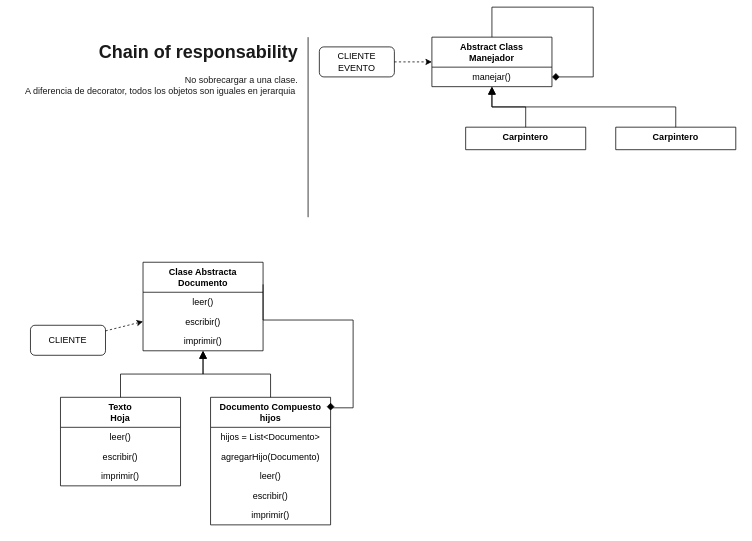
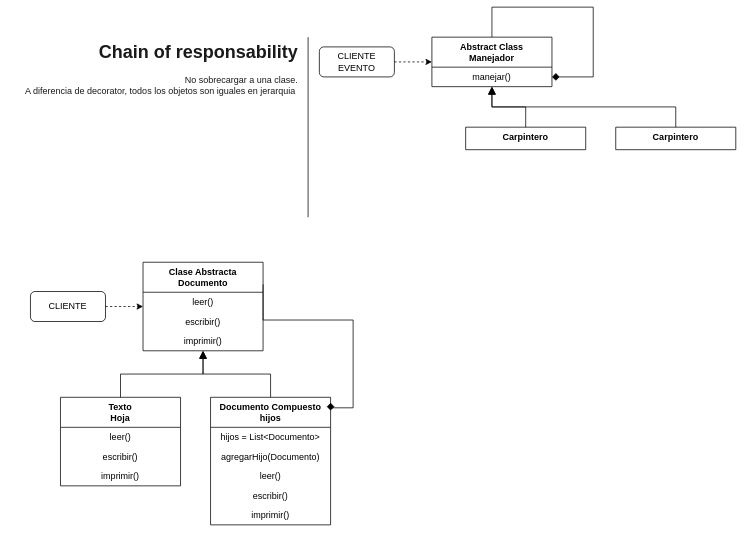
  <mxCell id="0" />
  <mxCell id="1" parent="0" />
  <mxCell id="2" value="Abstract Class &#10;Manejador" style="swimlane;fontStyle=1;align=center;verticalAlign=top;childLayout=stackLayout;horizontal=1;startSize=40;horizontalStack=0;resizeParent=1;resizeParentMax=0;resizeLast=0;collapsible=1;marginBottom=0;" parent="1" vertex="1"><mxGeometry x="575" y="20" width="160" height="66" as="geometry" /></mxCell>
  <mxCell id="3" value="manejar()" style="text;strokeColor=none;fillColor=none;align=center;verticalAlign=top;spacingLeft=4;spacingRight=4;overflow=hidden;rotatable=0;points=[[0,0.5],[1,0.5]];portConstraint=eastwest;" parent="2" vertex="1"><mxGeometry y="40" width="160" height="26" as="geometry" /></mxCell>
  <mxCell id="4" value="" style="endArrow=diamond;html=1;endFill=1;endSize=8;exitX=0.5;exitY=0;exitDx=0;exitDy=0;edgeStyle=orthogonalEdgeStyle;rounded=0;entryX=1;entryY=0.5;entryDx=0;entryDy=0;" parent="2" source="2" target="3" edge="1"><mxGeometry width="50" height="50" relative="1" as="geometry"><mxPoint x="-80" y="149" as="sourcePoint" /><mxPoint x="-30" y="99" as="targetPoint" /><Array as="points"><mxPoint x="80" y="-40" /><mxPoint x="215" y="-40" /><mxPoint x="215" y="53" /></Array></mxGeometry></mxCell>
  <mxCell id="5" value="&lt;h1 style=&quot;text-align: right&quot;&gt;&lt;font color=&quot;#1a1a1a&quot;&gt;Chain of responsability&lt;/font&gt;&lt;/h1&gt;&lt;div&gt;&lt;div style=&quot;text-align: right&quot;&gt;&lt;font color=&quot;#1a1a1a&quot;&gt;No sobrecargar a una clase.&lt;/font&gt;&lt;/div&gt;&lt;div style=&quot;text-align: right&quot;&gt;&lt;font color=&quot;#1a1a1a&quot;&gt;A diferencia de decorator, todos los objetos son iguales en jerarquia&amp;nbsp;&lt;/font&gt;&lt;/div&gt;&lt;div style=&quot;text-align: right&quot;&gt;&lt;br&gt;&lt;/div&gt;&lt;/div&gt;&lt;p&gt;&lt;/p&gt;" style="text;html=1;strokeColor=none;fillColor=none;spacing=5;spacingTop=-20;whiteSpace=wrap;overflow=hidden;rounded=0;align=center;" parent="1" vertex="1"><mxGeometry y="20" width="390" height="240" as="geometry" x="20" /></mxCell>
  <mxCell id="6" value="CLIENTE&lt;br&gt;EVENTO" style="rounded=1;whiteSpace=wrap;html=1;align=center;" parent="1" vertex="1"><mxGeometry x="425" y="33" width="100" height="40" as="geometry" /></mxCell>
  <mxCell id="7" value="" style="endArrow=classic;html=1;dashed=1;" parent="1" source="6" target="2" edge="1"><mxGeometry width="50" height="50" relative="1" as="geometry"><mxPoint x="495" y="169" as="sourcePoint" /><mxPoint x="545" y="119" as="targetPoint" /></mxGeometry></mxCell>
  <mxCell id="8" value="" style="endArrow=none;html=1;endSize=8;entryX=1;entryY=0;entryDx=0;entryDy=0;exitX=1;exitY=1;exitDx=0;exitDy=0;" parent="1" source="5" target="5" edge="1"><mxGeometry width="50" height="50" relative="1" as="geometry"><mxPoint x="540" y="240" as="sourcePoint" /><mxPoint x="590" y="190" as="targetPoint" /></mxGeometry></mxCell>
  <mxCell id="9" value="Clase Abstracta &#10;Documento" style="swimlane;fontStyle=1;align=center;verticalAlign=top;childLayout=stackLayout;horizontal=1;startSize=40;horizontalStack=0;resizeParent=1;resizeParentMax=0;resizeLast=0;collapsible=1;marginBottom=0;" parent="1" vertex="1"><mxGeometry x="190" y="320" width="160" height="118" as="geometry" /></mxCell>
  <mxCell id="10" value="leer()" style="text;strokeColor=none;fillColor=none;align=center;verticalAlign=top;spacingLeft=4;spacingRight=4;overflow=hidden;rotatable=0;points=[[0,0.5],[1,0.5]];portConstraint=eastwest;" parent="9" vertex="1"><mxGeometry y="40" width="160" height="26" as="geometry" /></mxCell>
  <mxCell id="11" value="escribir()" style="text;strokeColor=none;fillColor=none;align=center;verticalAlign=top;spacingLeft=4;spacingRight=4;overflow=hidden;rotatable=0;points=[[0,0.5],[1,0.5]];portConstraint=eastwest;" parent="9" vertex="1"><mxGeometry y="66" width="160" height="26" as="geometry" /></mxCell>
  <mxCell id="12" value="imprimir()" style="text;strokeColor=none;fillColor=none;align=center;verticalAlign=top;spacingLeft=4;spacingRight=4;overflow=hidden;rotatable=0;points=[[0,0.5],[1,0.5]];portConstraint=eastwest;" parent="9" vertex="1"><mxGeometry y="92" width="160" height="26" as="geometry" /></mxCell>
- <mxCell id="13" value="CLIENTE" style="rounded=1;whiteSpace=wrap;html=1;align=center;" parent="1" vertex="1"><mxGeometry x="40" y="404" width="100" height="40" as="geometry" /></mxCell>
+ <mxCell id="13" value="CLIENTE" style="rounded=1;whiteSpace=wrap;html=1;align=center;" parent="1" vertex="1"><mxGeometry x="40" y="359" width="100" height="40" as="geometry" /></mxCell>
  <mxCell id="14" value="" style="endArrow=classic;html=1;dashed=1;" parent="1" source="13" target="9" edge="1"><mxGeometry width="50" height="50" relative="1" as="geometry"><mxPoint x="105" y="529" as="sourcePoint" /><mxPoint x="155" y="479" as="targetPoint" /></mxGeometry></mxCell>
  <mxCell id="15" value="Documento Compuesto&#10;hijos" style="swimlane;fontStyle=1;align=center;verticalAlign=top;childLayout=stackLayout;horizontal=1;startSize=40;horizontalStack=0;resizeParent=1;resizeParentMax=0;resizeLast=0;collapsible=1;marginBottom=0;" parent="1" vertex="1"><mxGeometry x="280" y="500" width="160" height="170" as="geometry" /></mxCell>
  <mxCell id="16" value="hijos = List&lt;Documento&gt;" style="text;strokeColor=none;fillColor=none;align=center;verticalAlign=top;spacingLeft=4;spacingRight=4;overflow=hidden;rotatable=0;points=[[0,0.5],[1,0.5]];portConstraint=eastwest;" parent="15" vertex="1"><mxGeometry y="40" width="160" height="26" as="geometry" /></mxCell>
  <mxCell id="17" value="agregarHijo(Documento)" style="text;strokeColor=none;fillColor=none;align=center;verticalAlign=top;spacingLeft=4;spacingRight=4;overflow=hidden;rotatable=0;points=[[0,0.5],[1,0.5]];portConstraint=eastwest;" parent="15" vertex="1"><mxGeometry y="66" width="160" height="26" as="geometry" /></mxCell>
  <mxCell id="18" value="leer()" style="text;strokeColor=none;fillColor=none;align=center;verticalAlign=top;spacingLeft=4;spacingRight=4;overflow=hidden;rotatable=0;points=[[0,0.5],[1,0.5]];portConstraint=eastwest;" parent="15" vertex="1"><mxGeometry y="92" width="160" height="26" as="geometry" /></mxCell>
  <mxCell id="19" value="escribir()" style="text;strokeColor=none;fillColor=none;align=center;verticalAlign=top;spacingLeft=4;spacingRight=4;overflow=hidden;rotatable=0;points=[[0,0.5],[1,0.5]];portConstraint=eastwest;" parent="15" vertex="1"><mxGeometry y="118" width="160" height="26" as="geometry" /></mxCell>
  <mxCell id="20" value="imprimir()" style="text;strokeColor=none;fillColor=none;align=center;verticalAlign=top;spacingLeft=4;spacingRight=4;overflow=hidden;rotatable=0;points=[[0,0.5],[1,0.5]];portConstraint=eastwest;" parent="15" vertex="1"><mxGeometry y="144" width="160" height="26" as="geometry" /></mxCell>
  <mxCell id="21" value="" style="endArrow=block;html=1;endFill=1;endSize=8;edgeStyle=orthogonalEdgeStyle;rounded=0;" parent="1" source="15" target="9" edge="1"><mxGeometry width="50" height="50" relative="1" as="geometry"><mxPoint x="25" y="529" as="sourcePoint" /><mxPoint x="75" y="479" as="targetPoint" /></mxGeometry></mxCell>
  <mxCell id="22" value="Texto&#10;Hoja" style="swimlane;fontStyle=1;align=center;verticalAlign=top;childLayout=stackLayout;horizontal=1;startSize=40;horizontalStack=0;resizeParent=1;resizeParentMax=0;resizeLast=0;collapsible=1;marginBottom=0;" parent="1" vertex="1"><mxGeometry x="80" y="500" width="160" height="118" as="geometry" /></mxCell>
  <mxCell id="23" value="leer()" style="text;strokeColor=none;fillColor=none;align=center;verticalAlign=top;spacingLeft=4;spacingRight=4;overflow=hidden;rotatable=0;points=[[0,0.5],[1,0.5]];portConstraint=eastwest;" parent="22" vertex="1"><mxGeometry y="40" width="160" height="26" as="geometry" /></mxCell>
  <mxCell id="24" value="escribir()" style="text;strokeColor=none;fillColor=none;align=center;verticalAlign=top;spacingLeft=4;spacingRight=4;overflow=hidden;rotatable=0;points=[[0,0.5],[1,0.5]];portConstraint=eastwest;" parent="22" vertex="1"><mxGeometry y="66" width="160" height="26" as="geometry" /></mxCell>
  <mxCell id="25" value="imprimir()" style="text;strokeColor=none;fillColor=none;align=center;verticalAlign=top;spacingLeft=4;spacingRight=4;overflow=hidden;rotatable=0;points=[[0,0.5],[1,0.5]];portConstraint=eastwest;" parent="22" vertex="1"><mxGeometry y="92" width="160" height="26" as="geometry" /></mxCell>
  <mxCell id="26" value="" style="endArrow=diamond;html=1;endFill=1;endSize=8;exitX=1;exitY=0.25;exitDx=0;exitDy=0;edgeStyle=orthogonalEdgeStyle;rounded=0;entryX=1;entryY=0.104;entryDx=0;entryDy=0;entryPerimeter=0;" parent="1" source="9" target="15" edge="1"><mxGeometry width="50" height="50" relative="1" as="geometry"><mxPoint x="105" y="529" as="sourcePoint" /><mxPoint x="155" y="479" as="targetPoint" /><Array as="points"><mxPoint x="470" y="397" /><mxPoint x="470" y="514" /></Array></mxGeometry></mxCell>
  <mxCell id="27" value="" style="endArrow=block;html=1;endFill=1;endSize=8;edgeStyle=orthogonalEdgeStyle;rounded=0;exitX=0.5;exitY=0;exitDx=0;exitDy=0;" parent="1" source="22" target="9" edge="1"><mxGeometry width="50" height="50" relative="1" as="geometry"><mxPoint x="25" y="529" as="sourcePoint" /><mxPoint x="75" y="479" as="targetPoint" /></mxGeometry></mxCell>
  <mxCell id="28" value="Carpintero" style="swimlane;fontStyle=1;align=center;verticalAlign=top;childLayout=stackLayout;horizontal=1;startSize=108;horizontalStack=0;resizeParent=1;resizeParentMax=0;resizeLast=0;collapsible=1;marginBottom=0;" vertex="1" parent="1"><mxGeometry x="820" y="140" width="160" height="30" as="geometry" /></mxCell>
  <mxCell id="29" value="Carpintero" style="swimlane;fontStyle=1;align=center;verticalAlign=top;childLayout=stackLayout;horizontal=1;startSize=108;horizontalStack=0;resizeParent=1;resizeParentMax=0;resizeLast=0;collapsible=1;marginBottom=0;" vertex="1" parent="1"><mxGeometry x="620" y="140" width="160" height="30" as="geometry" /></mxCell>
  <mxCell id="30" value="" style="endArrow=block;html=1;endFill=1;endSize=8;edgeStyle=orthogonalEdgeStyle;rounded=0;" edge="1" parent="1" source="29" target="2"><mxGeometry width="50" height="50" relative="1" as="geometry"><mxPoint x="415" y="169" as="sourcePoint" /><mxPoint x="465" y="119" as="targetPoint" /></mxGeometry></mxCell>
  <mxCell id="31" value="" style="endArrow=block;html=1;endFill=1;endSize=8;edgeStyle=orthogonalEdgeStyle;rounded=0;exitX=0.5;exitY=0;exitDx=0;exitDy=0;" edge="1" parent="1" source="28" target="2"><mxGeometry width="50" height="50" relative="1" as="geometry"><mxPoint x="415" y="169" as="sourcePoint" /><mxPoint x="465" y="119" as="targetPoint" /></mxGeometry></mxCell>
